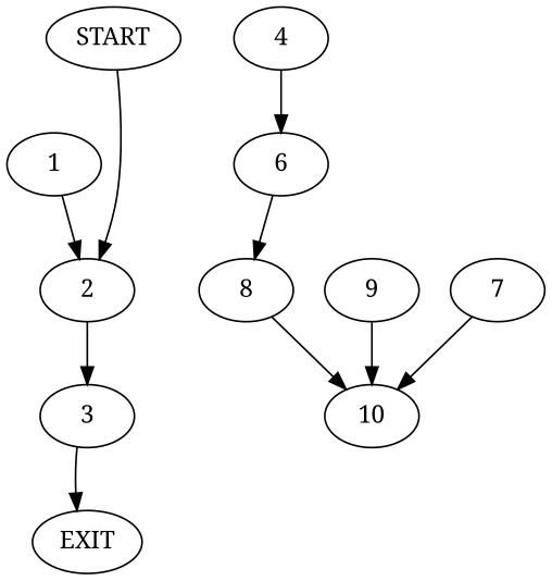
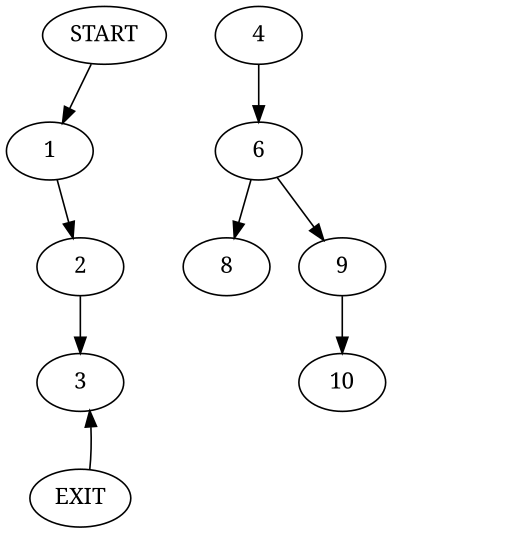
  digraph {
    fontname="Noto Serif"
    node [fontname="Noto Serif"]
    edge [fontname="Noto Serif"]
    n1 [label=START]
    1
    2
    n4 [label=EXIT]
    3
    4
    6
    8
    9
-   7
    10
-   n1 -> 2
+   n1 -> 1
    1 -> 2
    2 -> 3
-   3 -> n4
+   n4 -> 3
    4 -> 6
    6 -> 8
-   8 -> 10
+   6 -> 9
    9 -> 10
-   7 -> 10
  }
